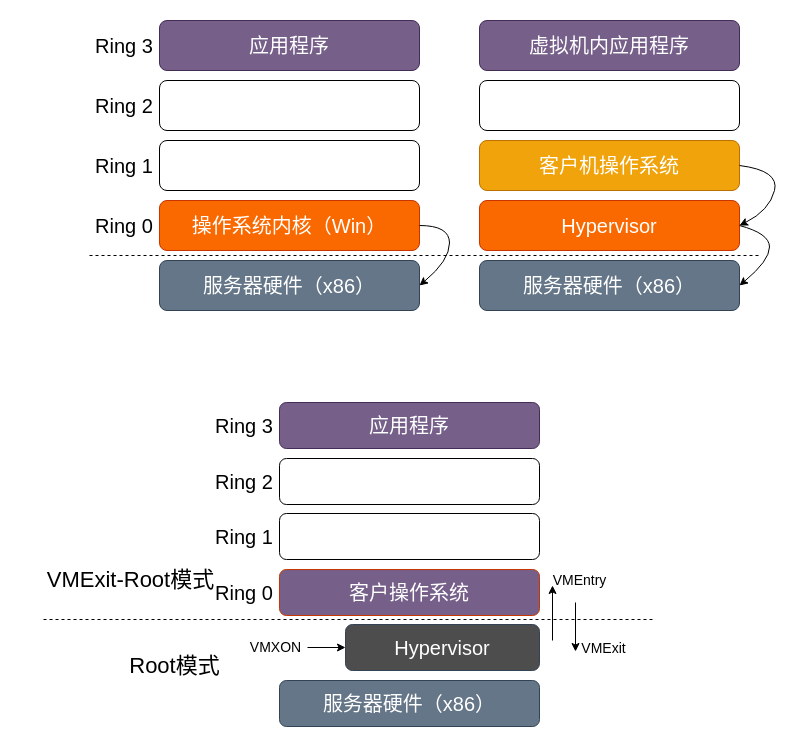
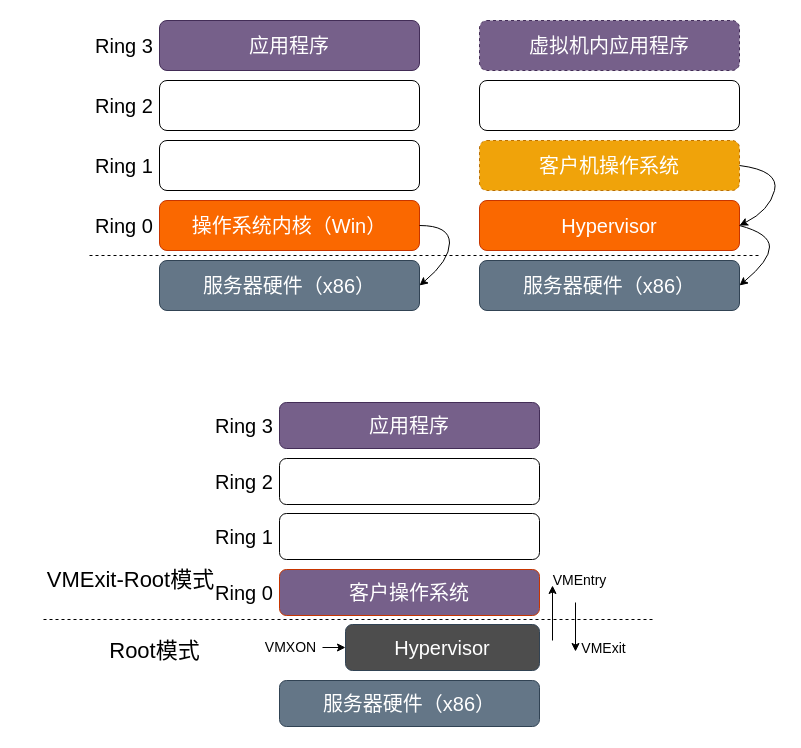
  <mxCell id="0" />
  <mxCell id="1" parent="0" />
  <mxCell id="2" value="服务器硬件（x86）" style="rounded=1;whiteSpace=wrap;html=1;fontSize=20;fillColor=#647687;strokeColor=#314354;fontColor=#ffffff;glass=0;shadow=0;sketch=0;" parent="1" vertex="1"><mxGeometry x="479" y="260" width="260" height="50" as="geometry" /></mxCell>
  <mxCell id="3" value="Hypervisor" style="rounded=1;whiteSpace=wrap;html=1;fontSize=20;fillColor=#fa6800;strokeColor=#C73500;fontColor=#ffffff;glass=0;shadow=0;sketch=0;" parent="1" vertex="1"><mxGeometry x="479" y="200" width="260" height="50" as="geometry" /></mxCell>
- <mxCell id="4" value="客户机操作系统" style="rounded=1;whiteSpace=wrap;html=1;fontSize=20;fillColor=#f0a30a;strokeColor=#BD7000;fontColor=#ffffff;glass=0;shadow=0;sketch=0;" parent="1" vertex="1"><mxGeometry x="479" y="140" width="260" height="50" as="geometry" /></mxCell>
+ <mxCell id="4" value="客户机操作系统" style="rounded=1;whiteSpace=wrap;html=1;fontSize=20;fillColor=#f0a30a;strokeColor=#BD7000;fontColor=#ffffff;glass=0;shadow=0;sketch=0;dashed=1;" parent="1" vertex="1"><mxGeometry x="479" y="140" width="260" height="50" as="geometry" /></mxCell>
  <mxCell id="5" value="" style="rounded=1;whiteSpace=wrap;html=1;fontSize=20;glass=0;shadow=0;sketch=0;" parent="1" vertex="1"><mxGeometry x="479" y="80" width="260" height="50" as="geometry" /></mxCell>
- <mxCell id="6" value="虚拟机内应用程序" style="rounded=1;whiteSpace=wrap;html=1;fontSize=20;fillColor=#76608a;strokeColor=#432D57;fontColor=#ffffff;glass=0;shadow=0;sketch=0;" parent="1" vertex="1"><mxGeometry x="479" y="20" width="260" height="50" as="geometry" /></mxCell>
+ <mxCell id="6" value="虚拟机内应用程序" style="rounded=1;whiteSpace=wrap;html=1;fontSize=20;fillColor=#76608a;strokeColor=#432D57;fontColor=#ffffff;glass=0;shadow=0;sketch=0;dashed=1;" parent="1" vertex="1"><mxGeometry x="479" y="20" width="260" height="50" as="geometry" /></mxCell>
  <mxCell id="7" value="Ring 0" style="text;html=1;strokeColor=none;fillColor=none;align=center;verticalAlign=middle;whiteSpace=wrap;rounded=0;fontSize=20;" parent="1" vertex="1"><mxGeometry x="89" y="215" width="70" height="20" as="geometry" /></mxCell>
  <mxCell id="8" value="Ring 1" style="text;html=1;strokeColor=none;fillColor=none;align=center;verticalAlign=middle;whiteSpace=wrap;rounded=0;fontSize=20;" parent="1" vertex="1"><mxGeometry x="89" y="155" width="70" height="20" as="geometry" /></mxCell>
  <mxCell id="9" value="Ring 2" style="text;html=1;strokeColor=none;fillColor=none;align=center;verticalAlign=middle;whiteSpace=wrap;rounded=0;fontSize=20;" parent="1" vertex="1"><mxGeometry x="89" y="95" width="70" height="20" as="geometry" /></mxCell>
  <mxCell id="10" value="Ring 3" style="text;html=1;strokeColor=none;fillColor=none;align=center;verticalAlign=middle;whiteSpace=wrap;rounded=0;fontSize=20;" parent="1" vertex="1"><mxGeometry x="89" y="35" width="70" height="20" as="geometry" /></mxCell>
  <mxCell id="11" value="服务器硬件（x86）" style="rounded=1;whiteSpace=wrap;html=1;fontSize=20;fillColor=#647687;strokeColor=#314354;fontColor=#ffffff;glass=0;shadow=0;sketch=0;" parent="1" vertex="1"><mxGeometry x="159" y="260" width="260" height="50" as="geometry" /></mxCell>
  <mxCell id="12" value="操作系统内核（Win）" style="rounded=1;whiteSpace=wrap;html=1;fontSize=20;fillColor=#fa6800;strokeColor=#C73500;fontColor=#ffffff;glass=0;shadow=0;sketch=0;" parent="1" vertex="1"><mxGeometry x="159" y="200" width="260" height="50" as="geometry" /></mxCell>
  <mxCell id="13" value="" style="rounded=1;whiteSpace=wrap;html=1;fontSize=20;glass=0;shadow=0;sketch=0;" parent="1" vertex="1"><mxGeometry x="159" y="140" width="260" height="50" as="geometry" /></mxCell>
  <mxCell id="14" value="" style="rounded=1;whiteSpace=wrap;html=1;fontSize=20;glass=0;shadow=0;sketch=0;" parent="1" vertex="1"><mxGeometry x="159" y="80" width="260" height="50" as="geometry" /></mxCell>
  <mxCell id="15" value="应用程序" style="rounded=1;whiteSpace=wrap;html=1;fontSize=20;fillColor=#76608a;strokeColor=#432D57;fontColor=#ffffff;" parent="1" vertex="1"><mxGeometry x="159" y="20" width="260" height="50" as="geometry" /></mxCell>
  <mxCell id="16" value="" style="endArrow=none;dashed=1;html=1;fontSize=20;" parent="1" edge="1"><mxGeometry width="50" height="50" relative="1" as="geometry"><mxPoint x="89" y="255" as="sourcePoint" /><mxPoint x="759" y="255" as="targetPoint" /></mxGeometry></mxCell>
  <mxCell id="17" value="" style="curved=1;endArrow=classic;html=1;fontSize=20;entryX=1;entryY=0.5;entryDx=0;entryDy=0;exitX=1;exitY=0.5;exitDx=0;exitDy=0;" parent="1" source="12" target="11" edge="1"><mxGeometry width="50" height="50" relative="1" as="geometry"><mxPoint x="-1" y="250" as="sourcePoint" /><mxPoint x="49" y="200" as="targetPoint" /><Array as="points"><mxPoint x="449" y="225" /><mxPoint x="449" y="260" /></Array></mxGeometry></mxCell>
  <mxCell id="18" value="" style="curved=1;endArrow=classic;html=1;fontSize=20;exitX=1;exitY=0.5;exitDx=0;exitDy=0;entryX=1;entryY=0.5;entryDx=0;entryDy=0;" parent="1" source="4" target="3" edge="1"><mxGeometry width="50" height="50" relative="1" as="geometry"><mxPoint x="429" y="235" as="sourcePoint" /><mxPoint x="739" y="230" as="targetPoint" /><Array as="points"><mxPoint x="779" y="170" /><mxPoint x="769" y="210" /></Array></mxGeometry></mxCell>
  <mxCell id="19" value="" style="curved=1;endArrow=classic;html=1;fontSize=20;exitX=1;exitY=0.5;exitDx=0;exitDy=0;entryX=1;entryY=0.5;entryDx=0;entryDy=0;" parent="1" source="3" target="2" edge="1"><mxGeometry width="50" height="50" relative="1" as="geometry"><mxPoint x="739" y="228" as="sourcePoint" /><mxPoint x="739" y="288" as="targetPoint" /><Array as="points"><mxPoint x="769" y="233" /><mxPoint x="769" y="260" /></Array></mxGeometry></mxCell>
  <mxCell id="20" value="Ring 0" style="text;html=1;strokeColor=none;fillColor=none;align=center;verticalAlign=middle;whiteSpace=wrap;rounded=0;fontSize=20;" vertex="1" parent="1"><mxGeometry x="209" y="582" width="70" height="20" as="geometry" /></mxCell>
  <mxCell id="21" value="Ring 1" style="text;html=1;strokeColor=none;fillColor=none;align=center;verticalAlign=middle;whiteSpace=wrap;rounded=0;fontSize=20;" vertex="1" parent="1"><mxGeometry x="209" y="526" width="70" height="20" as="geometry" /></mxCell>
  <mxCell id="22" value="Ring 2" style="text;html=1;strokeColor=none;fillColor=none;align=center;verticalAlign=middle;whiteSpace=wrap;rounded=0;fontSize=20;" vertex="1" parent="1"><mxGeometry x="209" y="471" width="70" height="20" as="geometry" /></mxCell>
  <mxCell id="23" value="Ring 3" style="text;html=1;strokeColor=none;fillColor=none;align=center;verticalAlign=middle;whiteSpace=wrap;rounded=0;fontSize=20;" vertex="1" parent="1"><mxGeometry x="209" y="415" width="70" height="20" as="geometry" /></mxCell>
  <mxCell id="24" value="服务器硬件（x86）" style="rounded=1;whiteSpace=wrap;html=1;fontSize=20;fillColor=#647687;strokeColor=#314354;fontColor=#ffffff;glass=0;shadow=0;sketch=0;" vertex="1" parent="1"><mxGeometry x="279" y="680" width="260" height="46" as="geometry" /></mxCell>
  <mxCell id="25" value="客户操作系统" style="rounded=1;whiteSpace=wrap;html=1;fontSize=20;fillColor=#76608a;strokeColor=#C73500;fontColor=#ffffff;glass=0;shadow=0;sketch=0;" vertex="1" parent="1"><mxGeometry x="279" y="569" width="260" height="46" as="geometry" /></mxCell>
  <mxCell id="26" value="" style="rounded=1;whiteSpace=wrap;html=1;fontSize=20;glass=0;shadow=0;sketch=0;" vertex="1" parent="1"><mxGeometry x="279" y="513" width="260" height="46" as="geometry" /></mxCell>
  <mxCell id="27" value="" style="rounded=1;whiteSpace=wrap;html=1;fontSize=20;glass=0;shadow=0;sketch=0;" vertex="1" parent="1"><mxGeometry x="279" y="458" width="260" height="46" as="geometry" /></mxCell>
  <mxCell id="28" value="应用程序" style="rounded=1;whiteSpace=wrap;html=1;fontSize=20;fillColor=#76608a;strokeColor=#432D57;fontColor=#ffffff;" vertex="1" parent="1"><mxGeometry x="279" y="402" width="260" height="46" as="geometry" /></mxCell>
  <mxCell id="29" value="Hypervisor" style="rounded=1;whiteSpace=wrap;html=1;fontSize=20;strokeColor=#314354;glass=0;shadow=0;sketch=0;fontColor=#ffffff;fillColor=#4D4D4D;" vertex="1" parent="1"><mxGeometry x="345" y="624" width="194" height="46" as="geometry" /></mxCell>
  <mxCell id="30" value="" style="endArrow=none;dashed=1;html=1;fontSize=20;" edge="1" parent="1"><mxGeometry width="50" height="50" relative="1" as="geometry"><mxPoint x="43" y="619" as="sourcePoint" /><mxPoint x="652" y="619" as="targetPoint" /></mxGeometry></mxCell>
  <mxCell id="31" value="VMExit-Root模式" style="text;html=1;strokeColor=none;fillColor=none;align=center;verticalAlign=middle;whiteSpace=wrap;rounded=0;fontSize=22;" vertex="1" parent="1"><mxGeometry x="20" y="553" width="221" height="54" as="geometry" /></mxCell>
- <mxCell id="32" value="Root模式" style="text;html=1;strokeColor=none;fillColor=none;align=center;verticalAlign=middle;whiteSpace=wrap;rounded=0;fontSize=22;" vertex="1" parent="1"><mxGeometry x="117" y="639" width="115" height="54" as="geometry" /></mxCell>
- <mxCell id="33" value="VMXON" style="text;html=1;strokeColor=none;fillColor=none;align=center;verticalAlign=middle;whiteSpace=wrap;rounded=0;fontSize=14;" vertex="1" parent="1"><mxGeometry x="244" y="636" width="63" height="22" as="geometry" /></mxCell>
+ <mxCell id="32" value="Root模式" style="text;html=1;strokeColor=none;fillColor=none;align=center;verticalAlign=middle;whiteSpace=wrap;rounded=0;fontSize=22;" vertex="1" parent="1"><mxGeometry x="97" y="624" width="115" height="54" as="geometry" /></mxCell>
+ <mxCell id="33" value="VMXON" style="text;html=1;strokeColor=none;fillColor=none;align=center;verticalAlign=middle;whiteSpace=wrap;rounded=0;fontSize=14;" vertex="1" parent="1"><mxGeometry x="259" y="636" width="63" height="22" as="geometry" /></mxCell>
  <mxCell id="34" value="" style="endArrow=classic;html=1;fontSize=14;entryX=0;entryY=0.5;entryDx=0;entryDy=0;exitX=1;exitY=0.5;exitDx=0;exitDy=0;" edge="1" parent="1" source="33" target="29"><mxGeometry width="50" height="50" relative="1" as="geometry"><mxPoint x="182" y="727" as="sourcePoint" /><mxPoint x="232" y="677" as="targetPoint" /></mxGeometry></mxCell>
  <mxCell id="35" value="VMExit" style="text;html=1;strokeColor=none;fillColor=none;align=center;verticalAlign=middle;whiteSpace=wrap;rounded=0;fontSize=14;" vertex="1" parent="1"><mxGeometry x="572" y="637" width="63" height="22" as="geometry" /></mxCell>
  <mxCell id="36" value="" style="endArrow=classic;html=1;fontSize=14;" edge="1" parent="1"><mxGeometry width="50" height="50" relative="1" as="geometry"><mxPoint x="552" y="640" as="sourcePoint" /><mxPoint x="552" y="585" as="targetPoint" /></mxGeometry></mxCell>
  <mxCell id="37" value="VMEntry" style="text;html=1;strokeColor=none;fillColor=none;align=center;verticalAlign=middle;whiteSpace=wrap;rounded=0;fontSize=14;" vertex="1" parent="1"><mxGeometry x="548" y="569" width="63" height="22" as="geometry" /></mxCell>
  <mxCell id="38" value="" style="endArrow=classic;html=1;fontSize=14;" edge="1" parent="1"><mxGeometry width="50" height="50" relative="1" as="geometry"><mxPoint x="575" y="602" as="sourcePoint" /><mxPoint x="575" y="651" as="targetPoint" /></mxGeometry></mxCell>
